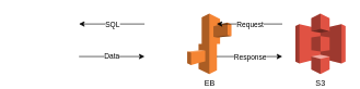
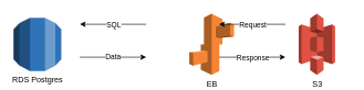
  <mxCell id="0" />
  <mxCell id="1" parent="0" />
+ <mxCell id="2" value="RDS Postgres&lt;br&gt;" style="outlineConnect=0;dashed=0;verticalLabelPosition=bottom;verticalAlign=top;align=center;html=1;shape=mxgraph.aws3.rds;fillColor=#2E73B8;gradientColor=none;" vertex="1" parent="1"><mxGeometry x="20" y="26" width="72" height="81" as="geometry" /></mxCell>
  <mxCell id="3" value="EB&lt;br&gt;" style="outlineConnect=0;dashed=0;verticalLabelPosition=bottom;verticalAlign=top;align=center;html=1;shape=mxgraph.aws3.elastic_beanstalk;fillColor=#F58534;gradientColor=none;" vertex="1" parent="1"><mxGeometry x="285" y="20" width="67.5" height="93" as="geometry" /></mxCell>
- <mxCell id="4" value="S3&lt;br&gt;" style="outlineConnect=0;dashed=0;verticalLabelPosition=bottom;verticalAlign=top;align=center;html=1;shape=mxgraph.aws3.s3;fillColor=#E05243;gradientColor=none;" vertex="1" parent="1"><mxGeometry x="450" y="20" width="76.5" height="93" as="geometry" /></mxCell>
+ <mxCell id="4" value="S3&lt;br&gt;" style="outlineConnect=0;dashed=0;verticalLabelPosition=bottom;verticalAlign=top;align=center;html=1;shape=mxgraph.aws3.s3;fillColor=#E05243;gradientColor=none;" vertex="1" parent="1"><mxGeometry x="450" y="20" width="55" height="93" as="geometry" /></mxCell>
  <mxCell id="5" value="Data" style="endArrow=classic;html=1;rounded=0;" edge="1" parent="1"><mxGeometry relative="1" as="geometry"><mxPoint x="120" y="86" as="sourcePoint" /><mxPoint x="220" y="86" as="targetPoint" /></mxGeometry></mxCell>
  <mxCell id="6" value="" style="endArrow=classic;html=1;rounded=0;" edge="1" parent="1"><mxGeometry relative="1" as="geometry"><mxPoint x="220" y="36" as="sourcePoint" /><mxPoint x="120" y="36" as="targetPoint" /></mxGeometry></mxCell>
  <mxCell id="7" value="SQL" style="edgeLabel;resizable=0;html=1;align=center;verticalAlign=middle;" connectable="0" vertex="1" parent="6"><mxGeometry relative="1" as="geometry" /></mxCell>
  <mxCell id="8" value="" style="endArrow=classic;html=1;rounded=0;" edge="1" parent="1"><mxGeometry relative="1" as="geometry"><mxPoint x="430" y="36" as="sourcePoint" /><mxPoint x="330" y="36" as="targetPoint" /></mxGeometry></mxCell>
  <mxCell id="9" value="Request" style="edgeLabel;resizable=0;html=1;align=center;verticalAlign=middle;" connectable="0" vertex="1" parent="8"><mxGeometry relative="1" as="geometry" /></mxCell>
  <mxCell id="10" value="" style="endArrow=classic;html=1;rounded=0;" edge="1" parent="1"><mxGeometry relative="1" as="geometry"><mxPoint x="330" y="86" as="sourcePoint" /><mxPoint x="430" y="86" as="targetPoint" /></mxGeometry></mxCell>
  <mxCell id="11" value="Response" style="edgeLabel;resizable=0;html=1;align=center;verticalAlign=middle;" connectable="0" vertex="1" parent="10"><mxGeometry relative="1" as="geometry" /></mxCell>
